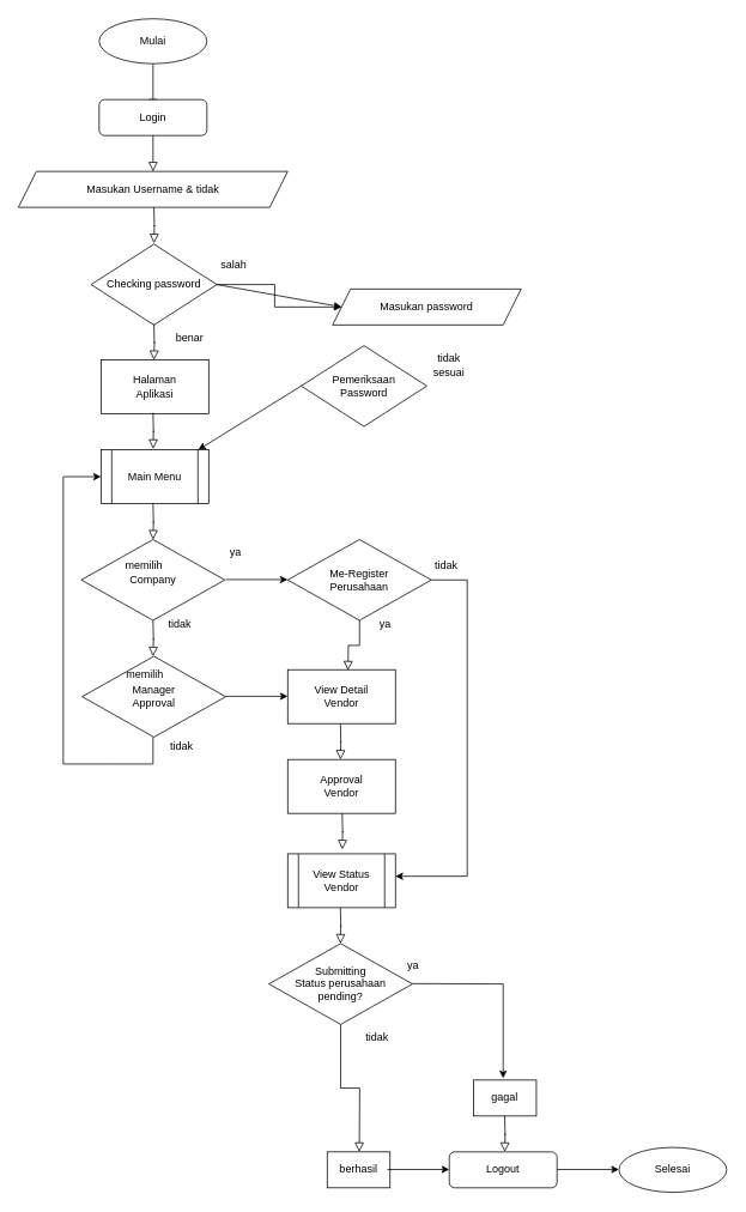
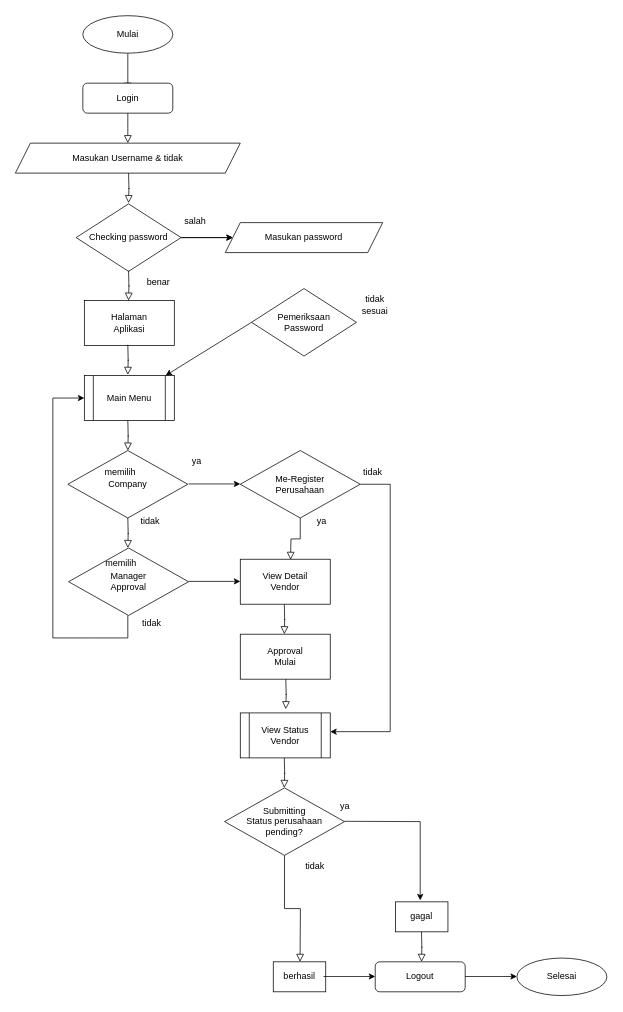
  <mxCell id="0" />
  <mxCell id="1" parent="0" />
  <mxCell id="2" value="" style="rounded=0;html=1;jettySize=auto;orthogonalLoop=1;fontSize=11;endArrow=block;endFill=0;endSize=8;strokeWidth=1;shadow=0;labelBackgroundColor=none;edgeStyle=orthogonalEdgeStyle;" parent="1" edge="1"><mxGeometry relative="1" as="geometry"><mxPoint x="170" y="70" as="sourcePoint" /><mxPoint x="170" y="120" as="targetPoint" /></mxGeometry></mxCell>
  <mxCell id="3" value="Login" style="rounded=1;whiteSpace=wrap;html=1;fontSize=12;glass=0;strokeWidth=1;shadow=0;" parent="1" vertex="1"><mxGeometry x="110" y="110" width="120" height="40" as="geometry" /></mxCell>
  <mxCell id="4" value="Mulai" style="ellipse;whiteSpace=wrap;html=1;" vertex="1" parent="1"><mxGeometry x="110" y="20" width="120" height="50" as="geometry" /></mxCell>
  <mxCell id="5" value="Masukan Username &amp;amp; tidak" style="shape=parallelogram;perimeter=parallelogramPerimeter;whiteSpace=wrap;html=1;fixedSize=1;" vertex="1" parent="1"><mxGeometry x="20" y="190" width="300" height="40" as="geometry" /></mxCell>
  <mxCell id="6" value="" style="rounded=0;html=1;jettySize=auto;orthogonalLoop=1;fontSize=11;endArrow=block;endFill=0;endSize=8;strokeWidth=1;shadow=0;labelBackgroundColor=none;edgeStyle=orthogonalEdgeStyle;exitX=0.5;exitY=1;exitDx=0;exitDy=0;exitPerimeter=0;" edge="1" parent="1" source="3"><mxGeometry relative="1" as="geometry"><mxPoint x="169.71" y="160" as="sourcePoint" /><mxPoint x="170" y="190" as="targetPoint" /></mxGeometry></mxCell>
  <mxCell id="7" value="" style="edgeStyle=orthogonalEdgeStyle;rounded=0;orthogonalLoop=1;jettySize=auto;html=1;" edge="1" parent="1" source="8" target="10"><mxGeometry relative="1" as="geometry" /></mxCell>
  <mxCell id="8" value="Checking password" style="rhombus;whiteSpace=wrap;html=1;" vertex="1" parent="1"><mxGeometry x="101" y="271" width="140" height="90" as="geometry" /></mxCell>
  <mxCell id="9" value="" style="rounded=0;html=1;jettySize=auto;orthogonalLoop=1;fontSize=11;endArrow=block;endFill=0;endSize=8;strokeWidth=1;shadow=0;labelBackgroundColor=none;edgeStyle=orthogonalEdgeStyle;exitX=0.5;exitY=1;exitDx=0;exitDy=0;exitPerimeter=0;" edge="1" parent="1"><mxGeometry relative="1" as="geometry"><mxPoint x="171" y="230" as="sourcePoint" /><mxPoint x="171" y="270" as="targetPoint" /></mxGeometry></mxCell>
- <mxCell id="10" value="Masukan password" style="shape=parallelogram;perimeter=parallelogramPerimeter;whiteSpace=wrap;html=1;fixedSize=1;" vertex="1" parent="1"><mxGeometry x="370" y="321" width="210" height="40" as="geometry" /></mxCell>
+ <mxCell id="10" value="Masukan password" style="shape=parallelogram;perimeter=parallelogramPerimeter;whiteSpace=wrap;html=1;fixedSize=1;" vertex="1" parent="1"><mxGeometry x="300" y="296" width="210" height="40" as="geometry" /></mxCell>
  <mxCell id="11" value="" style="endArrow=classic;html=1;rounded=0;exitX=1;exitY=0.5;exitDx=0;exitDy=0;entryX=0;entryY=0.5;entryDx=0;entryDy=0;" edge="1" parent="1" source="8" target="10"><mxGeometry width="50" height="50" relative="1" as="geometry"><mxPoint x="340" y="340" as="sourcePoint" /><mxPoint x="390" y="290" as="targetPoint" /></mxGeometry></mxCell>
  <mxCell id="12" value="Pemeriksaan &lt;br&gt;Password" style="rhombus;whiteSpace=wrap;html=1;" vertex="1" parent="1"><mxGeometry x="335" y="384" width="140" height="90" as="geometry" /></mxCell>
  <mxCell id="13" value="Halaman&lt;br&gt;Aplikasi" style="rounded=0;whiteSpace=wrap;html=1;" vertex="1" parent="1"><mxGeometry x="112" y="400" width="120" height="60" as="geometry" /></mxCell>
  <mxCell id="14" value="" style="rounded=0;html=1;jettySize=auto;orthogonalLoop=1;fontSize=11;endArrow=block;endFill=0;endSize=8;strokeWidth=1;shadow=0;labelBackgroundColor=none;edgeStyle=orthogonalEdgeStyle;exitX=0.5;exitY=1;exitDx=0;exitDy=0;exitPerimeter=0;" edge="1" parent="1"><mxGeometry relative="1" as="geometry"><mxPoint x="171" y="360" as="sourcePoint" /><mxPoint x="171" y="400" as="targetPoint" /></mxGeometry></mxCell>
  <mxCell id="15" value="Main Menu" style="shape=process;whiteSpace=wrap;html=1;backgroundOutline=1;" vertex="1" parent="1"><mxGeometry x="112" y="500" width="120" height="60" as="geometry" /></mxCell>
  <mxCell id="16" value="" style="rounded=0;html=1;jettySize=auto;orthogonalLoop=1;fontSize=11;endArrow=block;endFill=0;endSize=8;strokeWidth=1;shadow=0;labelBackgroundColor=none;edgeStyle=orthogonalEdgeStyle;exitX=0.5;exitY=1;exitDx=0;exitDy=0;exitPerimeter=0;" edge="1" parent="1"><mxGeometry relative="1" as="geometry"><mxPoint x="170" y="459" as="sourcePoint" /><mxPoint x="170" y="499" as="targetPoint" /></mxGeometry></mxCell>
  <mxCell id="17" value="" style="rounded=0;html=1;jettySize=auto;orthogonalLoop=1;fontSize=11;endArrow=block;endFill=0;endSize=8;strokeWidth=1;shadow=0;labelBackgroundColor=none;edgeStyle=orthogonalEdgeStyle;exitX=0.5;exitY=1;exitDx=0;exitDy=0;exitPerimeter=0;" edge="1" parent="1"><mxGeometry relative="1" as="geometry"><mxPoint x="378.74" y="805" as="sourcePoint" /><mxPoint x="378.74" y="845" as="targetPoint" /></mxGeometry></mxCell>
  <mxCell id="18" value="benar" style="text;html=1;strokeColor=none;fillColor=none;align=center;verticalAlign=middle;whiteSpace=wrap;rounded=0;" vertex="1" parent="1"><mxGeometry x="181" y="361" width="60" height="30" as="geometry" /></mxCell>
  <mxCell id="19" value="salah" style="text;html=1;strokeColor=none;fillColor=none;align=center;verticalAlign=middle;whiteSpace=wrap;rounded=0;" vertex="1" parent="1"><mxGeometry x="230" y="280" width="60" height="30" as="geometry" /></mxCell>
  <mxCell id="20" value="" style="endArrow=classic;html=1;rounded=0;exitX=0;exitY=0.5;exitDx=0;exitDy=0;" edge="1" parent="1" source="12" target="15"><mxGeometry width="50" height="50" relative="1" as="geometry"><mxPoint x="180" y="470" as="sourcePoint" /><mxPoint x="230" y="420" as="targetPoint" /></mxGeometry></mxCell>
  <mxCell id="21" value="tidak sesuai" style="text;html=1;strokeColor=none;fillColor=none;align=center;verticalAlign=middle;whiteSpace=wrap;rounded=0;" vertex="1" parent="1"><mxGeometry x="470" y="391" width="60" height="30" as="geometry" /></mxCell>
  <mxCell id="22" value="Company" style="rhombus;whiteSpace=wrap;html=1;" vertex="1" parent="1"><mxGeometry x="90" y="600" width="160" height="90" as="geometry" /></mxCell>
  <mxCell id="23" value="Manager&lt;br&gt;Approval" style="rhombus;whiteSpace=wrap;html=1;" vertex="1" parent="1"><mxGeometry x="91" y="730" width="160" height="90" as="geometry" /></mxCell>
  <mxCell id="24" value="" style="rounded=0;html=1;jettySize=auto;orthogonalLoop=1;fontSize=11;endArrow=block;endFill=0;endSize=8;strokeWidth=1;shadow=0;labelBackgroundColor=none;edgeStyle=orthogonalEdgeStyle;exitX=0.5;exitY=1;exitDx=0;exitDy=0;exitPerimeter=0;" edge="1" parent="1"><mxGeometry relative="1" as="geometry"><mxPoint x="170" y="560" as="sourcePoint" /><mxPoint x="170" y="600" as="targetPoint" /></mxGeometry></mxCell>
  <mxCell id="25" value="" style="rounded=0;html=1;jettySize=auto;orthogonalLoop=1;fontSize=11;endArrow=block;endFill=0;endSize=8;strokeWidth=1;shadow=0;labelBackgroundColor=none;edgeStyle=orthogonalEdgeStyle;exitX=0.5;exitY=1;exitDx=0;exitDy=0;exitPerimeter=0;" edge="1" parent="1"><mxGeometry relative="1" as="geometry"><mxPoint x="170" y="690" as="sourcePoint" /><mxPoint x="170" y="730" as="targetPoint" /></mxGeometry></mxCell>
  <mxCell id="26" value="" style="endArrow=classic;html=1;rounded=0;exitX=1;exitY=0.5;exitDx=0;exitDy=0;entryX=0;entryY=0.5;entryDx=0;entryDy=0;" edge="1" parent="1"><mxGeometry width="50" height="50" relative="1" as="geometry"><mxPoint x="251" y="644.58" as="sourcePoint" /><mxPoint x="320" y="644.58" as="targetPoint" /></mxGeometry></mxCell>
  <mxCell id="27" value="View Detail&lt;br style=&quot;border-color: var(--border-color);&quot;&gt;Vendor" style="rounded=0;whiteSpace=wrap;html=1;" vertex="1" parent="1"><mxGeometry x="320" y="745" width="120" height="60" as="geometry" /></mxCell>
  <mxCell id="28" value="" style="endArrow=classic;html=1;rounded=0;exitX=1;exitY=0.5;exitDx=0;exitDy=0;entryX=0;entryY=0.5;entryDx=0;entryDy=0;" edge="1" parent="1"><mxGeometry width="50" height="50" relative="1" as="geometry"><mxPoint x="251" y="774.58" as="sourcePoint" /><mxPoint x="320" y="774.58" as="targetPoint" /></mxGeometry></mxCell>
- <mxCell id="29" value="Approval&lt;br style=&quot;border-color: var(--border-color);&quot;&gt;Vendor" style="rounded=0;whiteSpace=wrap;html=1;" vertex="1" parent="1"><mxGeometry x="320" y="845" width="120" height="60" as="geometry" /></mxCell>
+ <mxCell id="29" value="Approval&lt;br style=&quot;border-color: var(--border-color);&quot;&gt;Mulai" style="rounded=0;whiteSpace=wrap;html=1;" vertex="1" parent="1"><mxGeometry x="320" y="845" width="120" height="60" as="geometry" /></mxCell>
  <mxCell id="30" value="" style="rounded=0;html=1;jettySize=auto;orthogonalLoop=1;fontSize=11;endArrow=block;endFill=0;endSize=8;strokeWidth=1;shadow=0;labelBackgroundColor=none;edgeStyle=orthogonalEdgeStyle;exitX=0.5;exitY=1;exitDx=0;exitDy=0;exitPerimeter=0;" edge="1" parent="1"><mxGeometry relative="1" as="geometry"><mxPoint x="380.74" y="905" as="sourcePoint" /><mxPoint x="380.74" y="945" as="targetPoint" /></mxGeometry></mxCell>
  <mxCell id="31" value="" style="rounded=0;html=1;jettySize=auto;orthogonalLoop=1;fontSize=11;endArrow=block;endFill=0;endSize=8;strokeWidth=1;shadow=0;labelBackgroundColor=none;edgeStyle=orthogonalEdgeStyle;exitX=0.5;exitY=1;exitDx=0;exitDy=0;entryX=0.459;entryY=0.013;entryDx=0;entryDy=0;entryPerimeter=0;" edge="1" parent="1" source="32"><mxGeometry relative="1" as="geometry"><mxPoint x="412" y="690" as="sourcePoint" /><mxPoint x="387.08" y="745.78" as="targetPoint" /></mxGeometry></mxCell>
  <mxCell id="32" value="Me-Register&lt;br&gt;Perusahaan" style="rhombus;whiteSpace=wrap;html=1;" vertex="1" parent="1"><mxGeometry x="320" y="600" width="160" height="90" as="geometry" /></mxCell>
  <mxCell id="33" value="" style="endArrow=classic;html=1;rounded=0;exitX=1;exitY=0.5;exitDx=0;exitDy=0;entryX=1;entryY=0.5;entryDx=0;entryDy=0;" edge="1" parent="1" source="32"><mxGeometry width="50" height="50" relative="1" as="geometry"><mxPoint x="540" y="805" as="sourcePoint" /><mxPoint x="440" y="975" as="targetPoint" /><Array as="points"><mxPoint x="520" y="645" /><mxPoint x="520" y="975" /></Array></mxGeometry></mxCell>
  <mxCell id="34" value="Logout" style="rounded=1;whiteSpace=wrap;html=1;fontSize=12;glass=0;strokeWidth=1;shadow=0;" vertex="1" parent="1"><mxGeometry x="500" y="1282" width="120" height="40" as="geometry" /></mxCell>
  <mxCell id="35" value="Selesai" style="ellipse;whiteSpace=wrap;html=1;" vertex="1" parent="1"><mxGeometry x="689" y="1277" width="120" height="50" as="geometry" /></mxCell>
  <mxCell id="36" value="" style="endArrow=classic;html=1;rounded=0;exitX=1;exitY=0.5;exitDx=0;exitDy=0;entryX=0;entryY=0.5;entryDx=0;entryDy=0;" edge="1" parent="1"><mxGeometry width="50" height="50" relative="1" as="geometry"><mxPoint x="620" y="1301.58" as="sourcePoint" /><mxPoint x="689" y="1301.58" as="targetPoint" /></mxGeometry></mxCell>
  <mxCell id="37" value="View Status&lt;br style=&quot;border-color: var(--border-color);&quot;&gt;Vendor" style="shape=process;whiteSpace=wrap;html=1;backgroundOutline=1;" vertex="1" parent="1"><mxGeometry x="320" y="950" width="120" height="60" as="geometry" /></mxCell>
  <mxCell id="38" value="Submitting&lt;br&gt;Status perusahaan&lt;br&gt;pending?" style="rhombus;whiteSpace=wrap;html=1;" vertex="1" parent="1"><mxGeometry x="299" y="1050" width="160" height="90" as="geometry" /></mxCell>
  <mxCell id="39" value="" style="rounded=0;html=1;jettySize=auto;orthogonalLoop=1;fontSize=11;endArrow=block;endFill=0;endSize=8;strokeWidth=1;shadow=0;labelBackgroundColor=none;edgeStyle=orthogonalEdgeStyle;exitX=0.5;exitY=1;exitDx=0;exitDy=0;exitPerimeter=0;" edge="1" parent="1"><mxGeometry relative="1" as="geometry"><mxPoint x="378.74" y="1010" as="sourcePoint" /><mxPoint x="378.74" y="1050" as="targetPoint" /></mxGeometry></mxCell>
  <mxCell id="40" value="gagal" style="rounded=0;whiteSpace=wrap;html=1;" vertex="1" parent="1"><mxGeometry x="527" y="1202" width="70" height="40" as="geometry" /></mxCell>
  <mxCell id="41" value="berhasil" style="rounded=0;whiteSpace=wrap;html=1;" vertex="1" parent="1"><mxGeometry x="364" y="1282" width="70" height="40" as="geometry" /></mxCell>
  <mxCell id="42" value="" style="rounded=0;html=1;jettySize=auto;orthogonalLoop=1;fontSize=11;endArrow=block;endFill=0;endSize=8;strokeWidth=1;shadow=0;labelBackgroundColor=none;edgeStyle=orthogonalEdgeStyle;exitX=0.5;exitY=1;exitDx=0;exitDy=0;" edge="1" parent="1" source="38"><mxGeometry relative="1" as="geometry"><mxPoint x="399.74" y="1242" as="sourcePoint" /><mxPoint x="399.74" y="1282" as="targetPoint" /></mxGeometry></mxCell>
  <mxCell id="43" value="" style="endArrow=classic;html=1;rounded=0;exitX=1;exitY=0.5;exitDx=0;exitDy=0;" edge="1" parent="1"><mxGeometry width="50" height="50" relative="1" as="geometry"><mxPoint x="459" y="1094.58" as="sourcePoint" /><mxPoint x="560" y="1200" as="targetPoint" /><Array as="points"><mxPoint x="560" y="1095" /></Array></mxGeometry></mxCell>
  <mxCell id="44" value="memilih" style="text;html=1;strokeColor=none;fillColor=none;align=center;verticalAlign=middle;whiteSpace=wrap;rounded=0;" vertex="1" parent="1"><mxGeometry x="130" y="614" width="60" height="30" as="geometry" /></mxCell>
  <mxCell id="45" value="memilih" style="text;html=1;strokeColor=none;fillColor=none;align=center;verticalAlign=middle;whiteSpace=wrap;rounded=0;" vertex="1" parent="1"><mxGeometry x="131" y="736" width="60" height="30" as="geometry" /></mxCell>
  <mxCell id="46" value="ya" style="text;html=1;strokeColor=none;fillColor=none;align=center;verticalAlign=middle;whiteSpace=wrap;rounded=0;" vertex="1" parent="1"><mxGeometry x="232" y="600" width="60" height="30" as="geometry" /></mxCell>
  <mxCell id="47" value="tidak" style="text;html=1;strokeColor=none;fillColor=none;align=center;verticalAlign=middle;whiteSpace=wrap;rounded=0;" vertex="1" parent="1"><mxGeometry x="170" y="680" width="60" height="30" as="geometry" /></mxCell>
  <mxCell id="48" value="ya" style="text;html=1;strokeColor=none;fillColor=none;align=center;verticalAlign=middle;whiteSpace=wrap;rounded=0;" vertex="1" parent="1"><mxGeometry x="430" y="1060" width="60" height="30" as="geometry" /></mxCell>
  <mxCell id="49" value="" style="endArrow=classic;html=1;rounded=0;entryX=0;entryY=0.5;entryDx=0;entryDy=0;" edge="1" parent="1" target="15"><mxGeometry width="50" height="50" relative="1" as="geometry"><mxPoint x="170" y="820" as="sourcePoint" /><mxPoint x="220" y="770" as="targetPoint" /><Array as="points"><mxPoint x="170" y="850" /><mxPoint x="120" y="850" /><mxPoint x="70" y="850" /><mxPoint x="70" y="530" /></Array></mxGeometry></mxCell>
  <mxCell id="50" value="tidak" style="text;html=1;strokeColor=none;fillColor=none;align=center;verticalAlign=middle;whiteSpace=wrap;rounded=0;" vertex="1" parent="1"><mxGeometry x="172" y="815" width="60" height="30" as="geometry" /></mxCell>
  <mxCell id="51" value="" style="endArrow=classic;html=1;rounded=0;exitX=1;exitY=0.5;exitDx=0;exitDy=0;entryX=0;entryY=0.5;entryDx=0;entryDy=0;" edge="1" parent="1"><mxGeometry width="50" height="50" relative="1" as="geometry"><mxPoint x="431" y="1301.58" as="sourcePoint" /><mxPoint x="500" y="1301.58" as="targetPoint" /></mxGeometry></mxCell>
  <mxCell id="52" value="tidak" style="text;html=1;strokeColor=none;fillColor=none;align=center;verticalAlign=middle;whiteSpace=wrap;rounded=0;" vertex="1" parent="1"><mxGeometry x="390" y="1140" width="60" height="30" as="geometry" /></mxCell>
  <mxCell id="53" value="" style="rounded=0;html=1;jettySize=auto;orthogonalLoop=1;fontSize=11;endArrow=block;endFill=0;endSize=8;strokeWidth=1;shadow=0;labelBackgroundColor=none;edgeStyle=orthogonalEdgeStyle;exitX=0.5;exitY=1;exitDx=0;exitDy=0;exitPerimeter=0;" edge="1" parent="1"><mxGeometry relative="1" as="geometry"><mxPoint x="561.74" y="1242" as="sourcePoint" /><mxPoint x="561.74" y="1282" as="targetPoint" /></mxGeometry></mxCell>
  <mxCell id="54" value="ya" style="text;html=1;strokeColor=none;fillColor=none;align=center;verticalAlign=middle;whiteSpace=wrap;rounded=0;" vertex="1" parent="1"><mxGeometry x="399" y="680" width="60" height="30" as="geometry" /></mxCell>
  <mxCell id="55" value="tidak" style="text;html=1;strokeColor=none;fillColor=none;align=center;verticalAlign=middle;whiteSpace=wrap;rounded=0;" vertex="1" parent="1"><mxGeometry x="467" y="614" width="60" height="30" as="geometry" /></mxCell>
